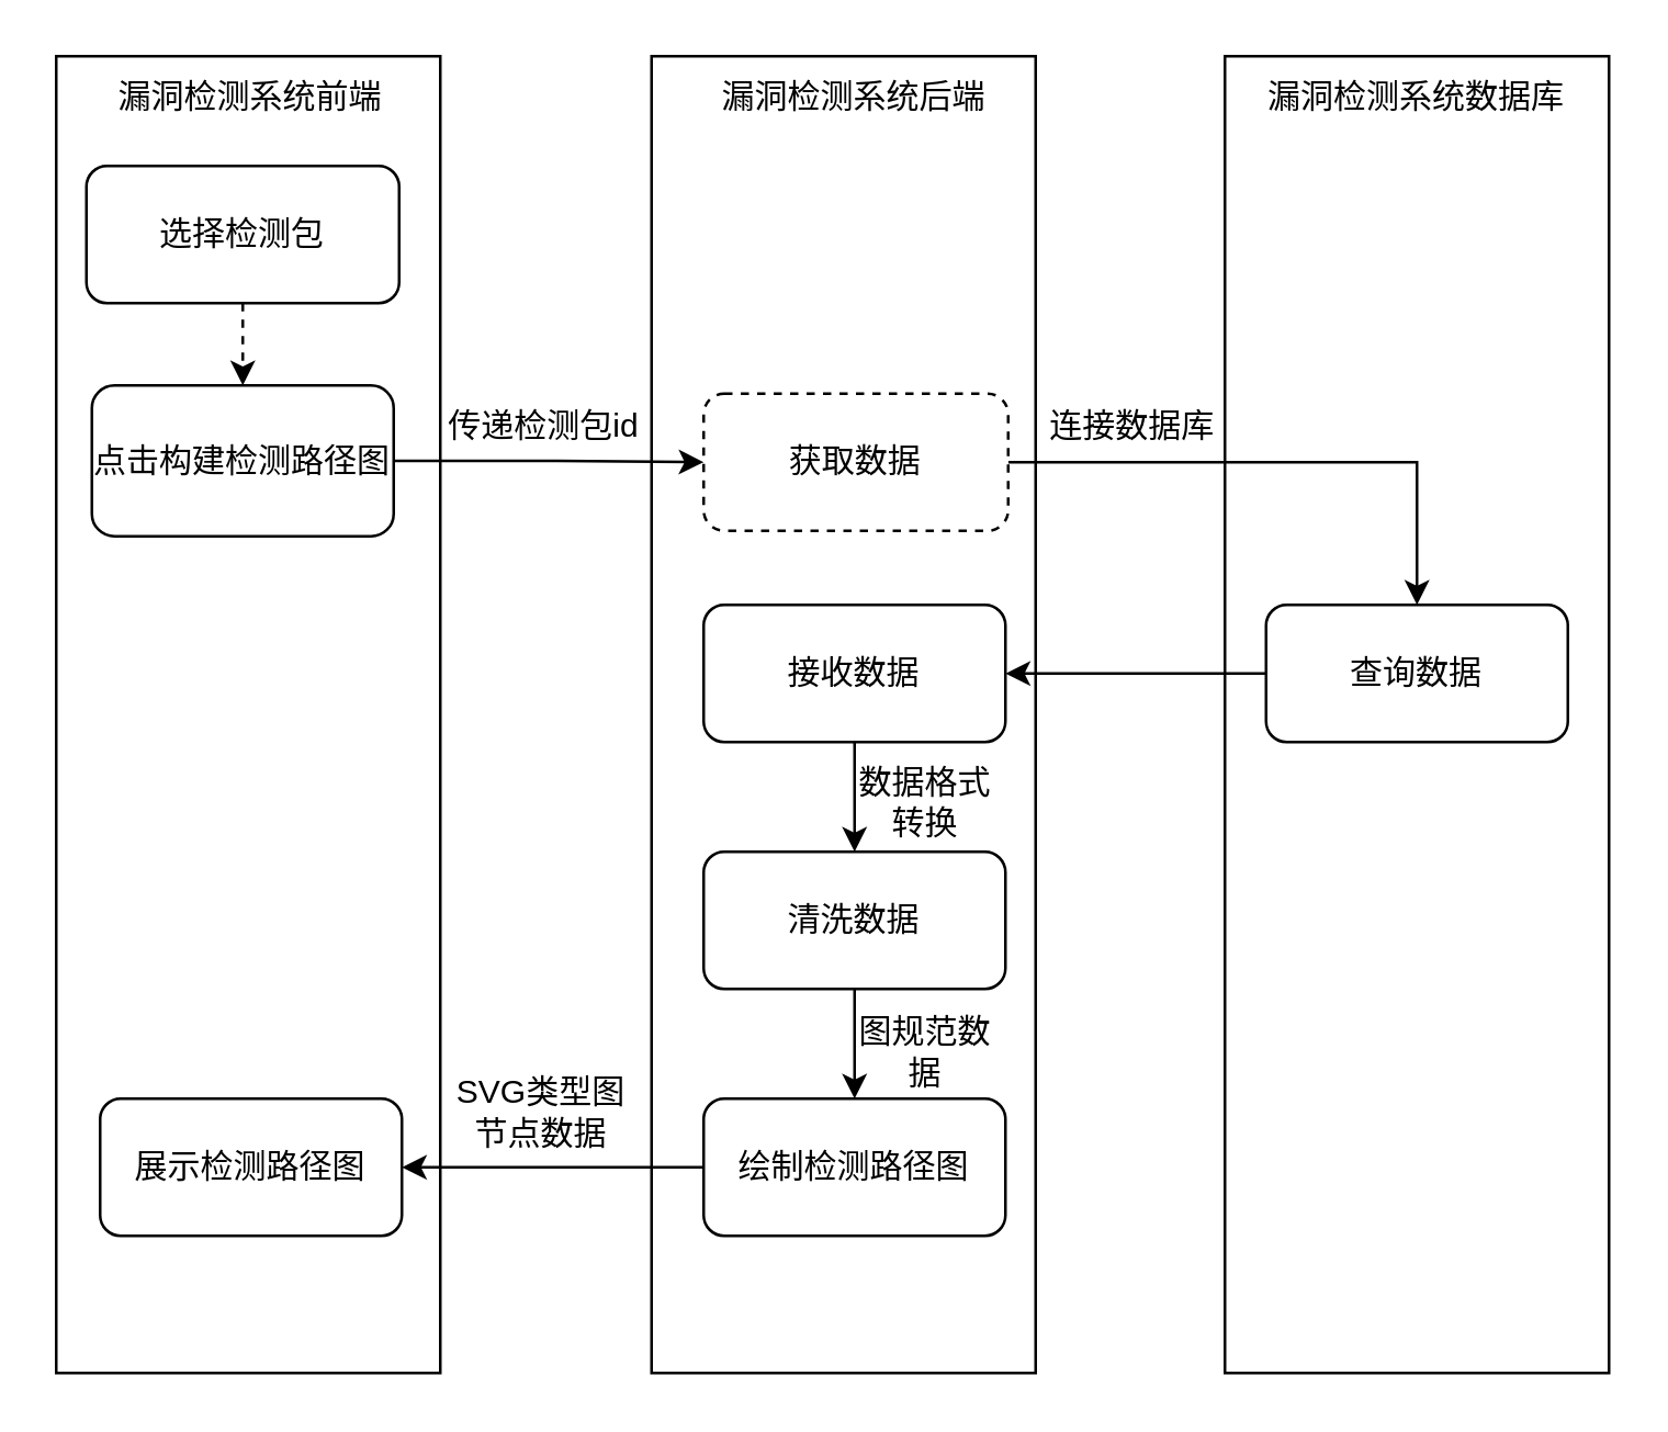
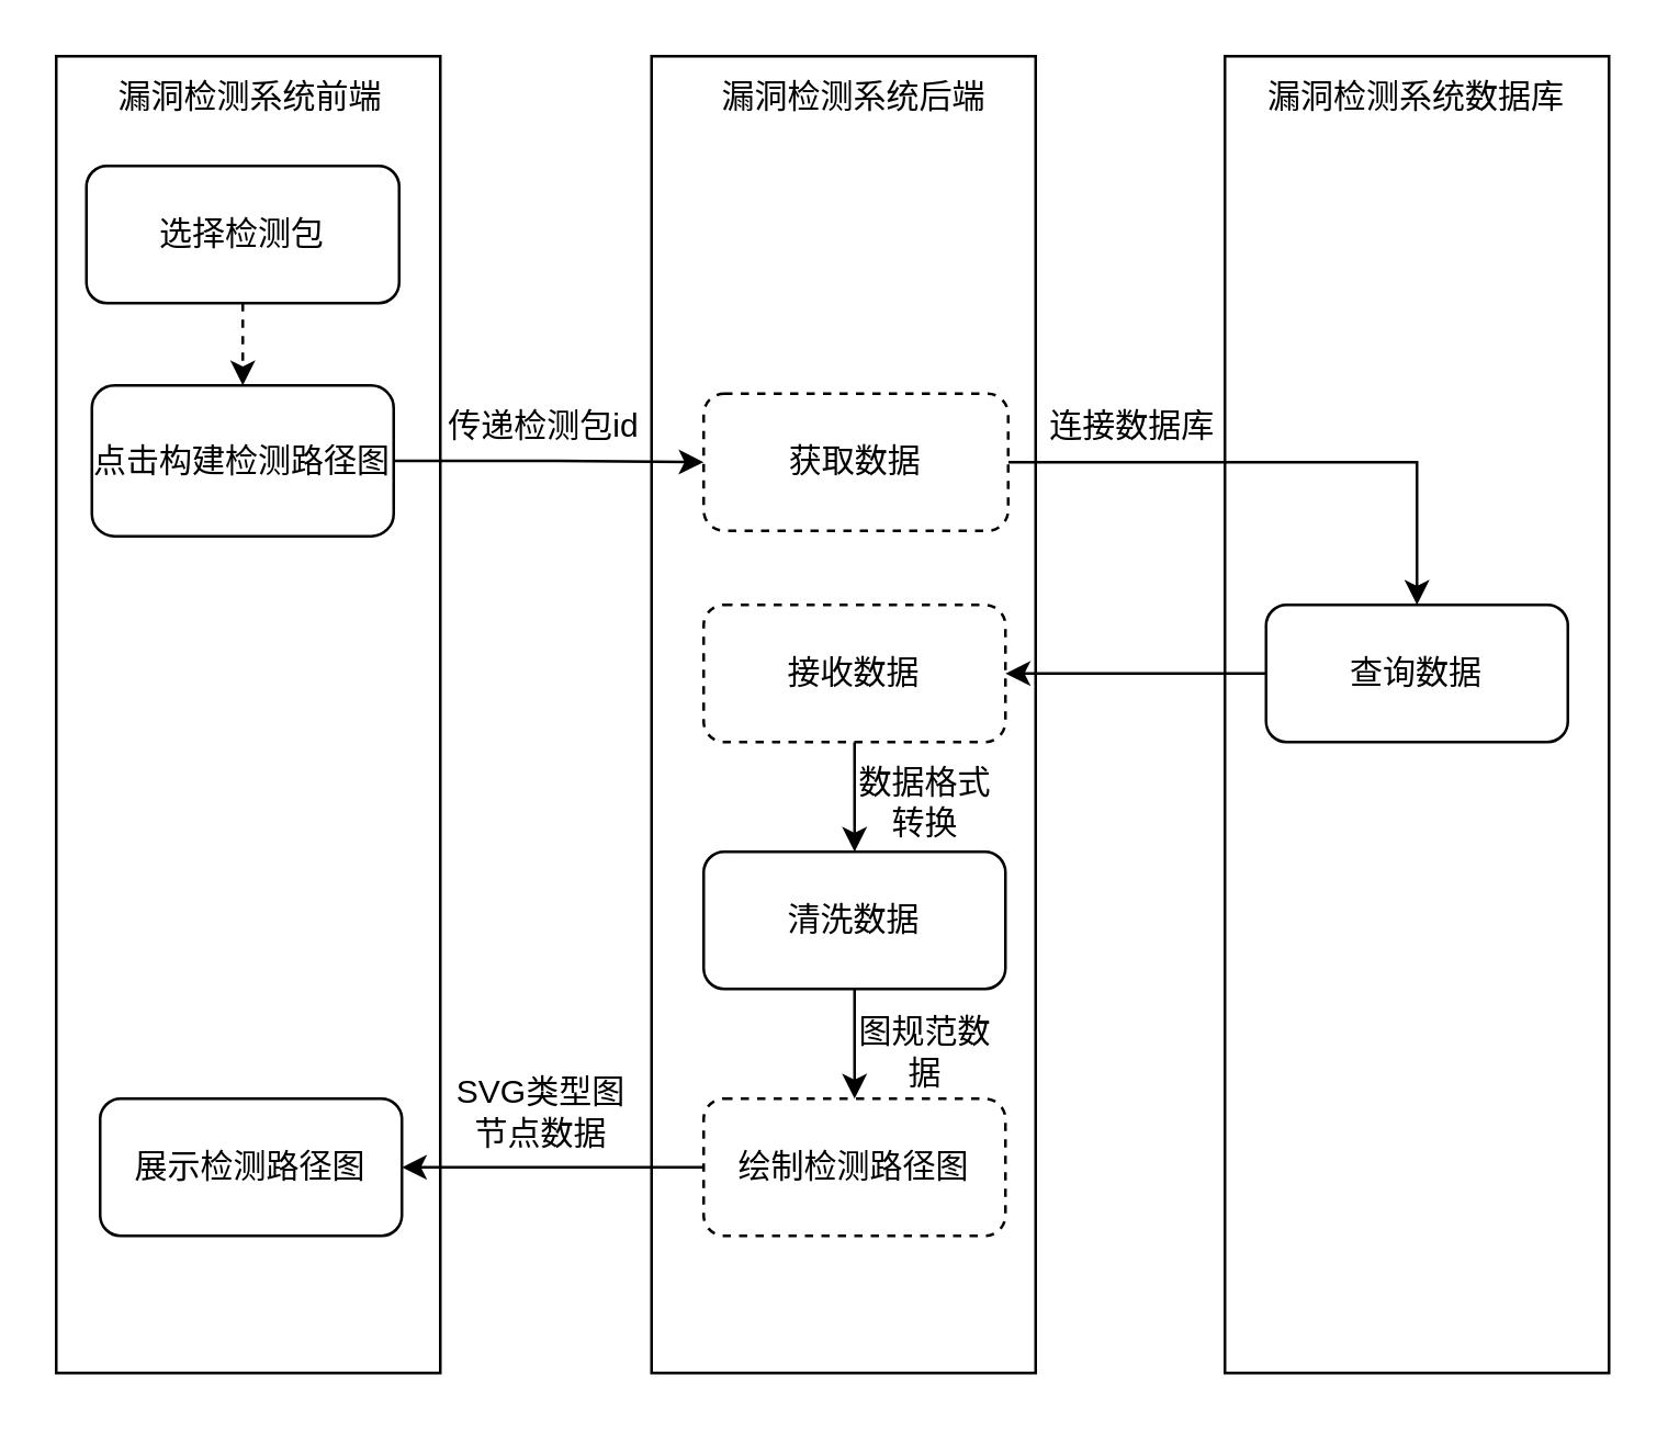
  <mxCell id="0" />
  <mxCell id="1" parent="0" />
  <mxCell id="2" value="" style="rounded=0;whiteSpace=wrap;html=1;" parent="1" vertex="1"><mxGeometry x="446" y="20" width="140" height="480" as="geometry" /></mxCell>
  <mxCell id="3" value="" style="rounded=0;whiteSpace=wrap;html=1;" parent="1" vertex="1"><mxGeometry x="237" y="20" width="140" height="480" as="geometry" /></mxCell>
  <mxCell id="4" value="" style="rounded=0;whiteSpace=wrap;html=1;" parent="1" vertex="1"><mxGeometry x="20" y="20" width="140" height="480" as="geometry" /></mxCell>
  <mxCell id="5" style="edgeStyle=orthogonalEdgeStyle;rounded=0;orthogonalLoop=1;jettySize=auto;html=1;exitX=0.5;exitY=1;exitDx=0;exitDy=0;entryX=0.5;entryY=0;entryDx=0;entryDy=0;dashed=1;" parent="1" source="6" target="8" edge="1"><mxGeometry relative="1" as="geometry" /></mxCell>
  <mxCell id="6" value="选择检测包" style="rounded=1;whiteSpace=wrap;html=1;" parent="1" vertex="1"><mxGeometry x="31" y="60" width="114" height="50" as="geometry" /></mxCell>
  <mxCell id="7" style="edgeStyle=orthogonalEdgeStyle;rounded=0;orthogonalLoop=1;jettySize=auto;html=1;exitX=1;exitY=0.5;exitDx=0;exitDy=0;entryX=0;entryY=0.5;entryDx=0;entryDy=0;" edge="1" parent="1" source="8" target="10"><mxGeometry relative="1" as="geometry" /></mxCell>
  <mxCell id="8" value="点击构建检测路径图" style="rounded=1;whiteSpace=wrap;html=1;" parent="1" vertex="1"><mxGeometry x="33" y="140" width="110" height="55" as="geometry" /></mxCell>
  <mxCell id="9" style="edgeStyle=orthogonalEdgeStyle;rounded=0;orthogonalLoop=1;jettySize=auto;html=1;exitX=1;exitY=0.5;exitDx=0;exitDy=0;" edge="1" parent="1" source="10" target="12"><mxGeometry relative="1" as="geometry" /></mxCell>
  <mxCell id="10" value="获取数据" style="rounded=1;whiteSpace=wrap;html=1;dashed=1;" parent="1" vertex="1"><mxGeometry x="256" y="143" width="111" height="50" as="geometry" /></mxCell>
  <mxCell id="11" style="edgeStyle=orthogonalEdgeStyle;rounded=0;orthogonalLoop=1;jettySize=auto;html=1;exitX=0;exitY=0.5;exitDx=0;exitDy=0;" parent="1" source="12" target="14" edge="1"><mxGeometry relative="1" as="geometry" /></mxCell>
  <mxCell id="12" value="查询数据" style="rounded=1;whiteSpace=wrap;html=1;" parent="1" vertex="1"><mxGeometry x="461" y="220" width="110" height="50" as="geometry" /></mxCell>
  <mxCell id="13" style="edgeStyle=orthogonalEdgeStyle;rounded=0;orthogonalLoop=1;jettySize=auto;html=1;exitX=0.5;exitY=1;exitDx=0;exitDy=0;entryX=0.5;entryY=0;entryDx=0;entryDy=0;" parent="1" source="14" target="16" edge="1"><mxGeometry relative="1" as="geometry" /></mxCell>
- <mxCell id="14" value="接收数据" style="rounded=1;whiteSpace=wrap;html=1;" parent="1" vertex="1"><mxGeometry x="256" y="220" width="110" height="50" as="geometry" /></mxCell>
+ <mxCell id="14" value="接收数据" style="rounded=1;whiteSpace=wrap;html=1;dashed=1;" parent="1" vertex="1"><mxGeometry x="256" y="220" width="110" height="50" as="geometry" /></mxCell>
  <mxCell id="15" style="edgeStyle=orthogonalEdgeStyle;rounded=0;orthogonalLoop=1;jettySize=auto;html=1;exitX=0.5;exitY=1;exitDx=0;exitDy=0;" parent="1" source="16" target="18" edge="1"><mxGeometry relative="1" as="geometry" /></mxCell>
  <mxCell id="16" value="清洗数据" style="rounded=1;whiteSpace=wrap;html=1;" parent="1" vertex="1"><mxGeometry x="256" y="310" width="110" height="50" as="geometry" /></mxCell>
  <mxCell id="17" style="edgeStyle=orthogonalEdgeStyle;rounded=0;orthogonalLoop=1;jettySize=auto;html=1;exitX=0;exitY=0.5;exitDx=0;exitDy=0;entryX=1;entryY=0.5;entryDx=0;entryDy=0;" parent="1" source="18" target="19" edge="1"><mxGeometry relative="1" as="geometry" /></mxCell>
- <mxCell id="18" value="绘制检测路径图" style="rounded=1;whiteSpace=wrap;html=1;" parent="1" vertex="1"><mxGeometry x="256" y="400" width="110" height="50" as="geometry" /></mxCell>
+ <mxCell id="18" value="绘制检测路径图" style="rounded=1;whiteSpace=wrap;html=1;dashed=1;" parent="1" vertex="1"><mxGeometry x="256" y="400" width="110" height="50" as="geometry" /></mxCell>
  <mxCell id="19" value="展示检测路径图" style="rounded=1;whiteSpace=wrap;html=1;" parent="1" vertex="1"><mxGeometry x="36" y="400" width="110" height="50" as="geometry" /></mxCell>
  <mxCell id="20" value="漏洞检测系统前端" style="text;html=1;strokeColor=none;fillColor=none;align=center;verticalAlign=middle;whiteSpace=wrap;rounded=0;" parent="1" vertex="1"><mxGeometry x="41" y="20" width="100" height="30" as="geometry" /></mxCell>
  <mxCell id="21" value="漏洞检测系统后端" style="text;html=1;strokeColor=none;fillColor=none;align=center;verticalAlign=middle;whiteSpace=wrap;rounded=0;" parent="1" vertex="1"><mxGeometry x="261" y="20" width="100" height="30" as="geometry" /></mxCell>
  <mxCell id="22" value="漏洞检测系统数据库" style="text;html=1;strokeColor=none;fillColor=none;align=center;verticalAlign=middle;whiteSpace=wrap;rounded=0;" parent="1" vertex="1"><mxGeometry x="461" y="20" width="110" height="30" as="geometry" /></mxCell>
  <mxCell id="23" value="传递检测包id" style="text;html=1;strokeColor=none;fillColor=none;align=center;verticalAlign=middle;whiteSpace=wrap;rounded=0;" vertex="1" parent="1"><mxGeometry x="158" y="140" width="80" height="30" as="geometry" /></mxCell>
  <mxCell id="24" value="连接数据库" style="text;html=1;strokeColor=none;fillColor=none;align=center;verticalAlign=middle;whiteSpace=wrap;rounded=0;" vertex="1" parent="1"><mxGeometry x="371" y="140" width="83" height="30" as="geometry" /></mxCell>
  <mxCell id="25" value="数据格式转换" style="text;html=1;strokeColor=none;fillColor=none;align=center;verticalAlign=middle;whiteSpace=wrap;rounded=0;" vertex="1" parent="1"><mxGeometry x="307" y="277" width="60" height="30" as="geometry" /></mxCell>
  <mxCell id="26" value="图规范数据" style="text;html=1;strokeColor=none;fillColor=none;align=center;verticalAlign=middle;whiteSpace=wrap;rounded=0;" vertex="1" parent="1"><mxGeometry x="307" y="368" width="60" height="30" as="geometry" /></mxCell>
  <mxCell id="27" value="SVG类型图&lt;br&gt;节点数据" style="text;html=1;strokeColor=none;fillColor=none;align=center;verticalAlign=middle;whiteSpace=wrap;rounded=0;" vertex="1" parent="1"><mxGeometry x="165" y="390" width="64" height="30" as="geometry" /></mxCell>
